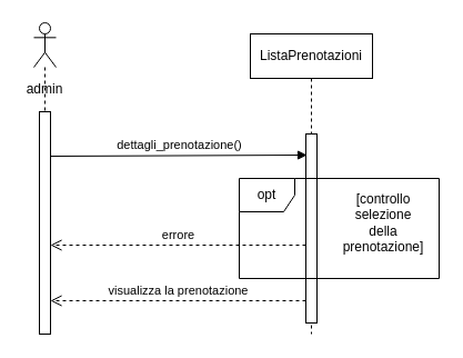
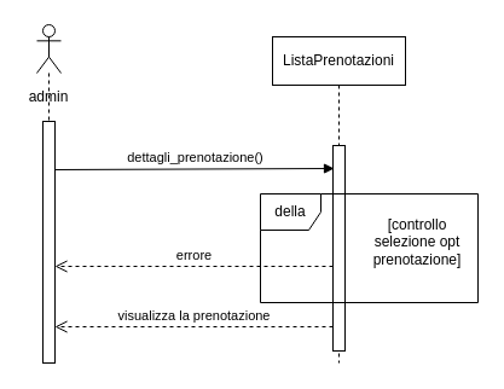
  <mxCell id="0" />
  <mxCell id="1" parent="0" />
  <mxCell id="2" value="" style="shape=umlLifeline;participant=umlActor;perimeter=lifelinePerimeter;whiteSpace=wrap;html=1;container=1;collapsible=0;recursiveResize=0;verticalAlign=top;spacingTop=36;outlineConnect=0;" vertex="1" parent="1"><mxGeometry x="30" y="20" width="20" height="90" as="geometry" /></mxCell>
  <mxCell id="3" value="" style="html=1;points=[];perimeter=orthogonalPerimeter;" vertex="1" parent="1"><mxGeometry x="35" y="100" width="10" height="200" as="geometry" /></mxCell>
  <mxCell id="4" value="admin" style="text;html=1;strokeColor=none;fillColor=none;align=center;verticalAlign=middle;whiteSpace=wrap;rounded=0;" vertex="1" parent="1"><mxGeometry x="20" y="70" width="40" height="20" as="geometry" /></mxCell>
  <mxCell id="5" value="&lt;div&gt;ListaPrenotazioni&lt;/div&gt;" style="shape=umlLifeline;perimeter=lifelinePerimeter;whiteSpace=wrap;html=1;container=1;collapsible=0;recursiveResize=0;outlineConnect=0;" vertex="1" parent="1"><mxGeometry x="225" y="30" width="110" height="270" as="geometry" /></mxCell>
  <mxCell id="6" value="" style="html=1;points=[];perimeter=orthogonalPerimeter;" vertex="1" parent="5"><mxGeometry x="50" y="90" width="10" height="170" as="geometry" /></mxCell>
  <mxCell id="7" value="dettagli_prenotazione()" style="html=1;verticalAlign=bottom;endArrow=block;" edge="1" parent="1"><mxGeometry width="80" relative="1" as="geometry"><mxPoint x="45" y="140" as="sourcePoint" /><mxPoint x="276" y="139" as="targetPoint" /></mxGeometry></mxCell>
  <mxCell id="8" value="errore" style="html=1;verticalAlign=bottom;endArrow=open;dashed=1;endSize=8;" edge="1" parent="1"><mxGeometry relative="1" as="geometry"><mxPoint x="275" y="220" as="sourcePoint" /><mxPoint x="45" y="220" as="targetPoint" /></mxGeometry></mxCell>
- <mxCell id="9" value="opt" style="shape=umlFrame;whiteSpace=wrap;html=1;width=50;height=30;" vertex="1" parent="1"><mxGeometry x="215" y="160" width="180" height="90" as="geometry" /></mxCell>
- <mxCell id="10" value="&lt;div&gt;[controllo&lt;/div&gt;&lt;div&gt; selezione della prenotazione]&lt;/div&gt;" style="text;html=1;strokeColor=none;fillColor=none;align=center;verticalAlign=middle;whiteSpace=wrap;rounded=0;" vertex="1" parent="1"><mxGeometry x="325" y="190" width="40" height="20" as="geometry" /></mxCell>
+ <mxCell id="9" value="della" style="shape=umlFrame;whiteSpace=wrap;html=1;width=50;height=30;" vertex="1" parent="1"><mxGeometry x="215" y="160" width="180" height="90" as="geometry" /></mxCell>
+ <mxCell id="10" value="&lt;div&gt;[controllo&lt;/div&gt;&lt;div&gt; selezione opt prenotazione]&lt;/div&gt;" style="text;html=1;strokeColor=none;fillColor=none;align=center;verticalAlign=middle;whiteSpace=wrap;rounded=0;" vertex="1" parent="1"><mxGeometry x="325" y="190" width="40" height="20" as="geometry" /></mxCell>
  <mxCell id="11" value="&lt;div&gt;visualizza la prenotazione&lt;/div&gt;" style="html=1;verticalAlign=bottom;endArrow=open;dashed=1;endSize=8;" edge="1" parent="1" source="6"><mxGeometry relative="1" as="geometry"><mxPoint x="125" y="270" as="sourcePoint" /><mxPoint x="45" y="270" as="targetPoint" /></mxGeometry></mxCell>
